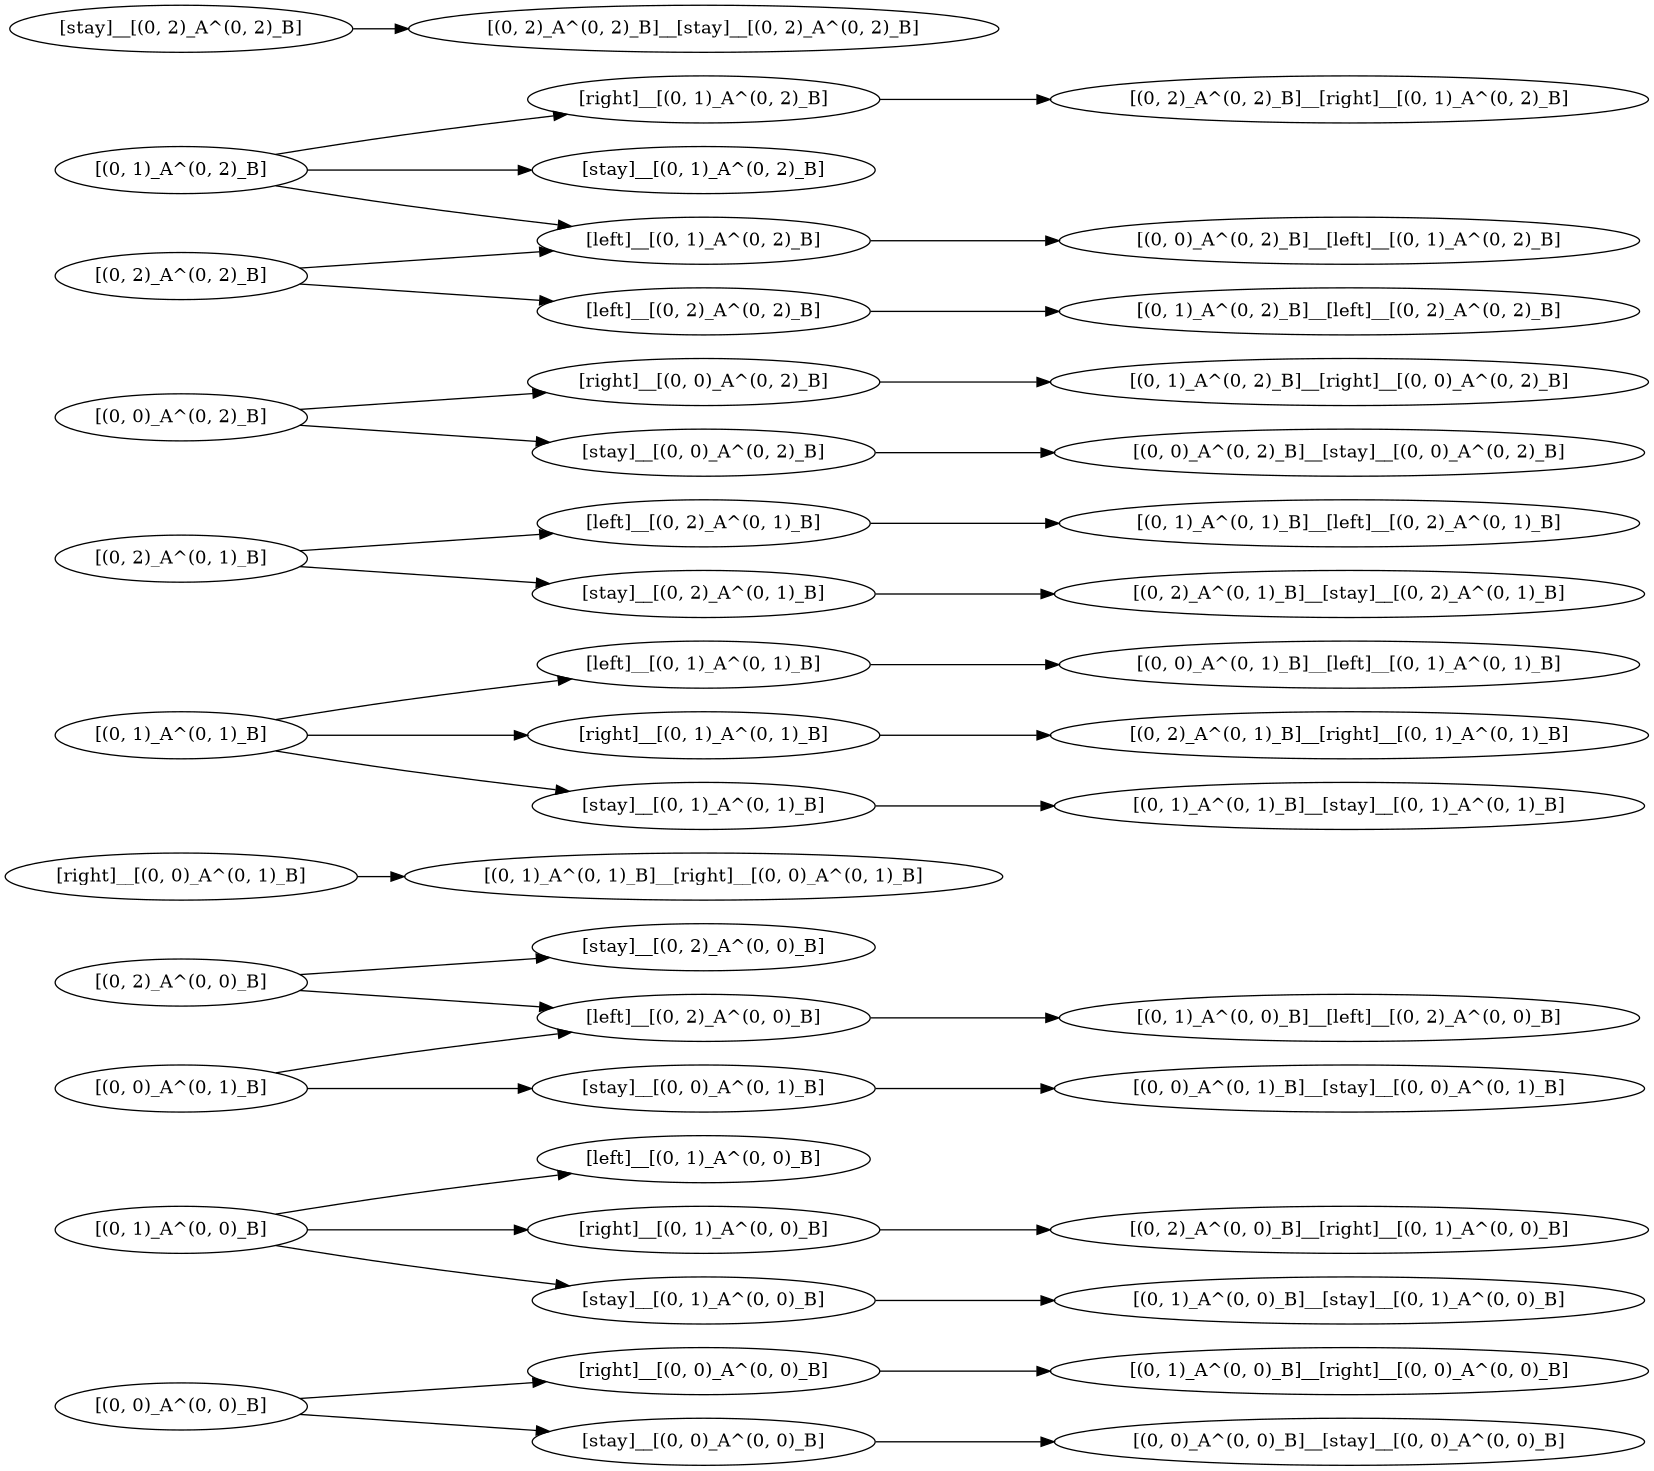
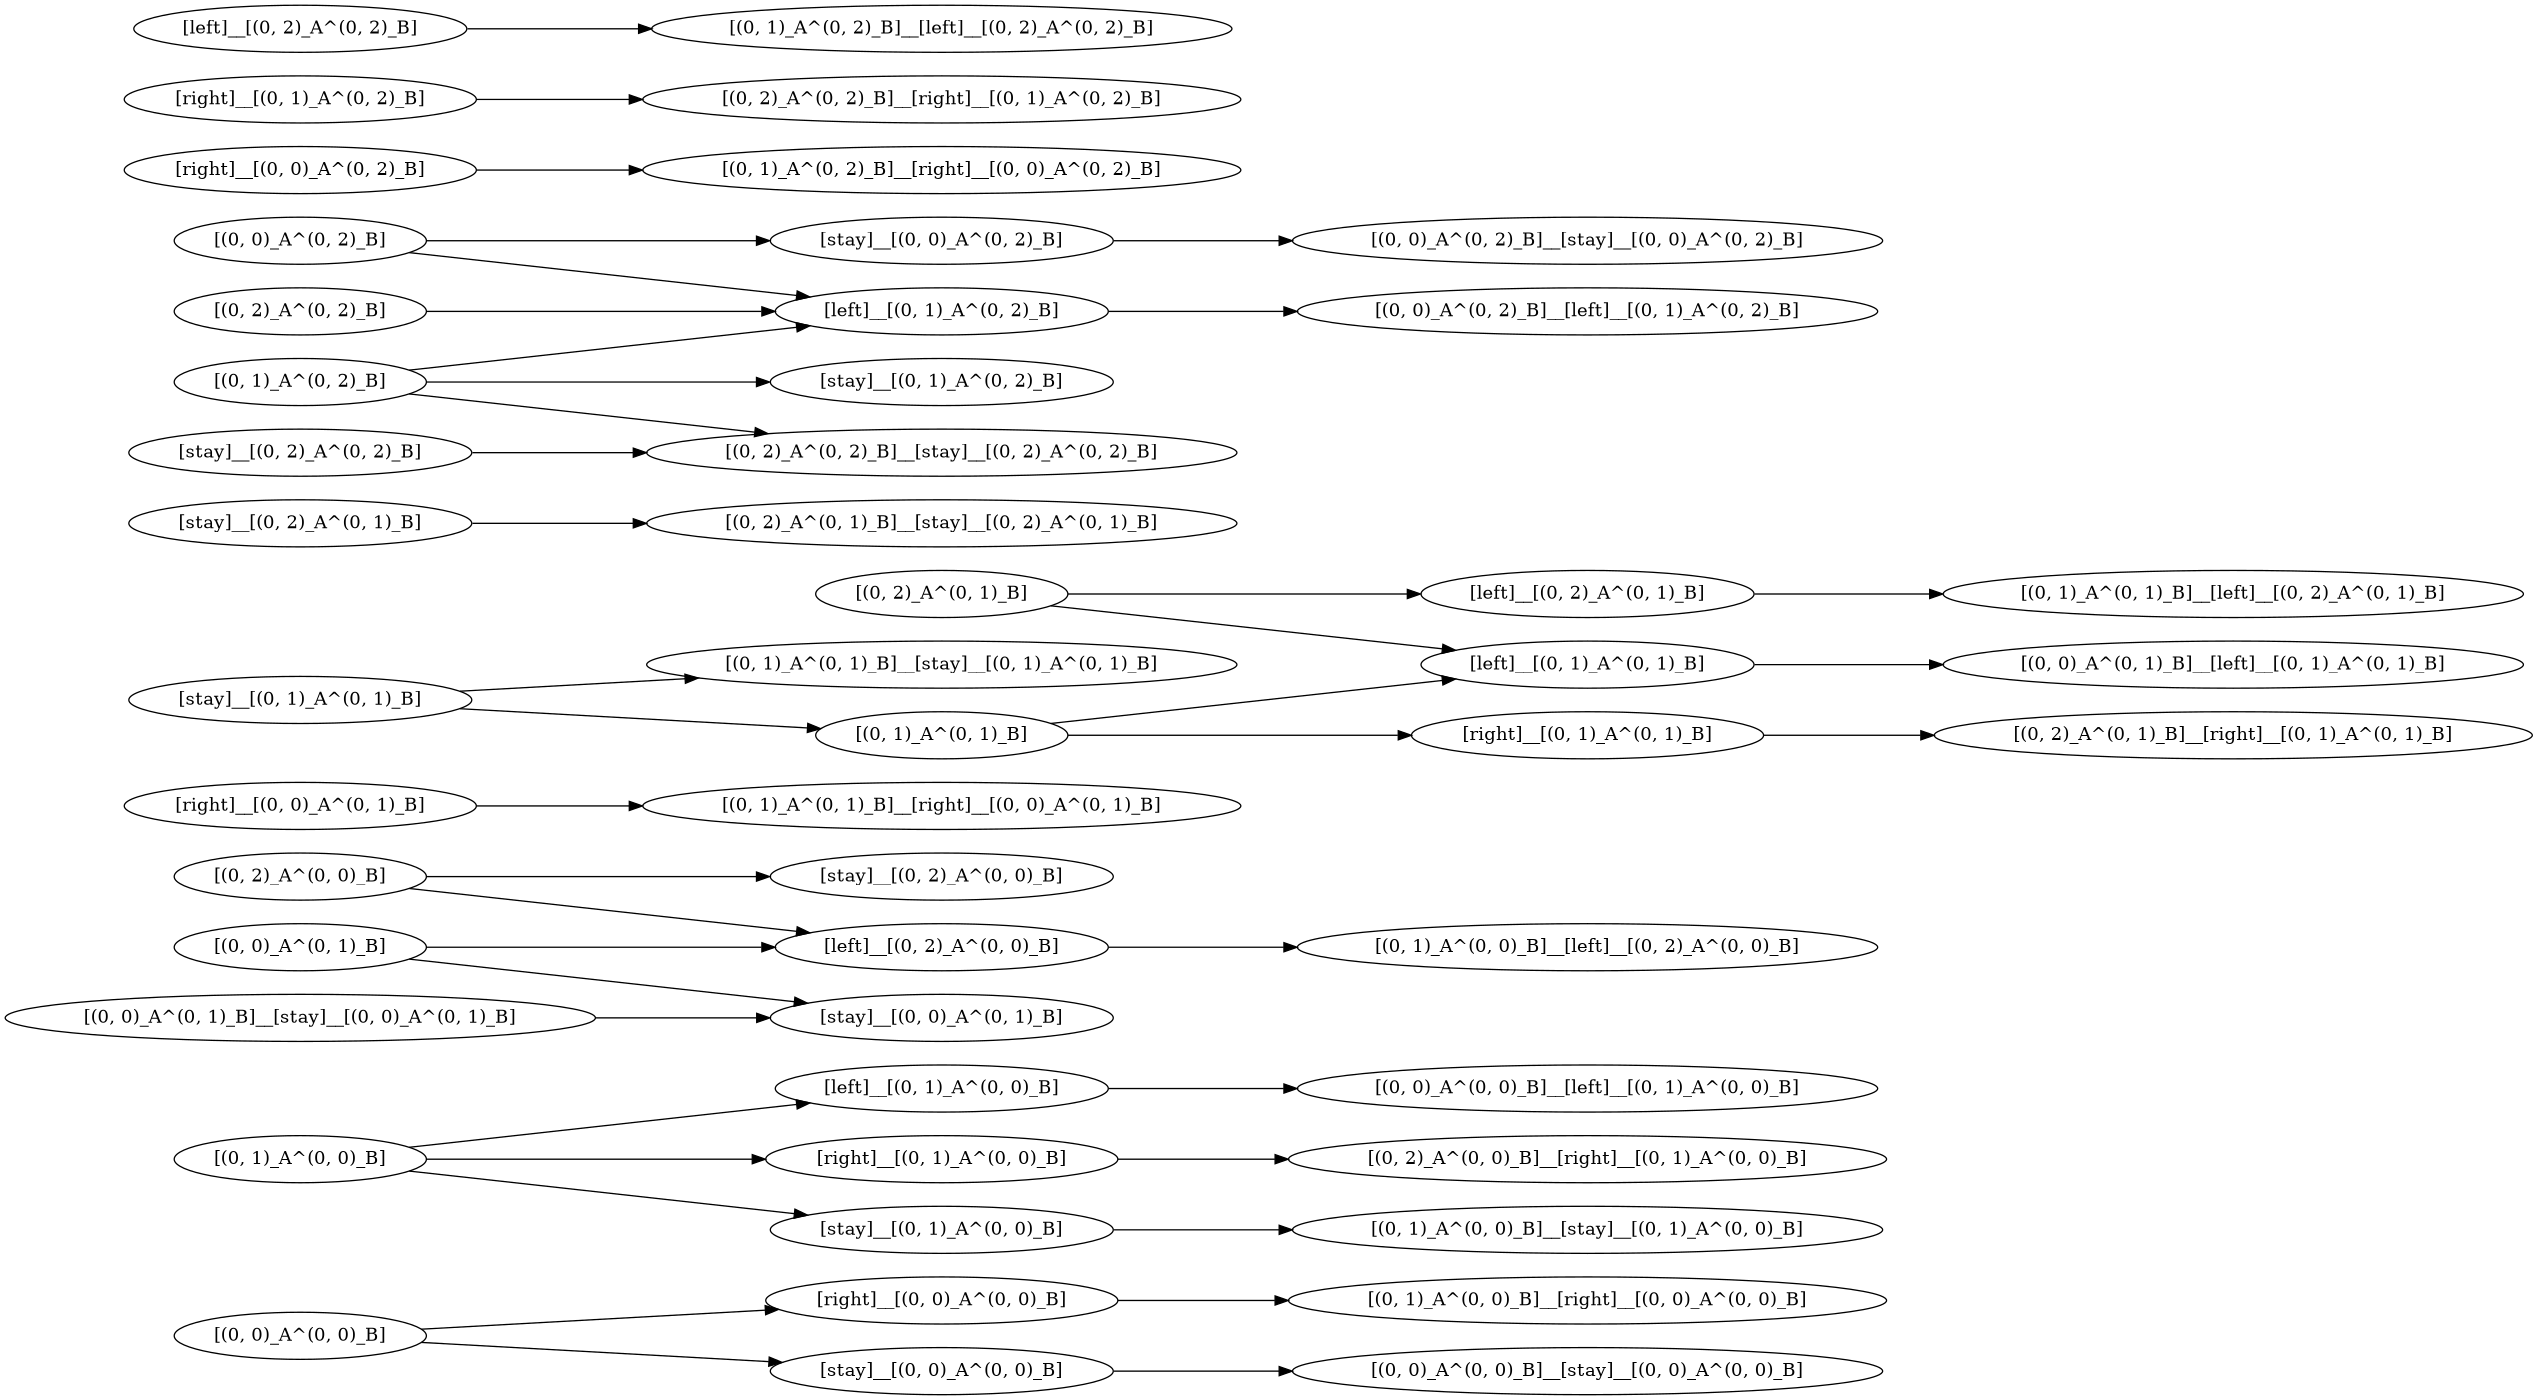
  strict digraph {
    rankdir=LR
    "[(0, 0)_A^(0, 0)_B]"
    "[right]__[(0, 0)_A^(0, 0)_B]"
    "[stay]__[(0, 0)_A^(0, 0)_B]"
    "[(0, 1)_A^(0, 0)_B]__[right]__[(0, 0)_A^(0, 0)_B]"
    "[(0, 0)_A^(0, 0)_B]__[stay]__[(0, 0)_A^(0, 0)_B]"
    "[(0, 1)_A^(0, 0)_B]"
    "[left]__[(0, 1)_A^(0, 0)_B]"
    "[right]__[(0, 1)_A^(0, 0)_B]"
    "[stay]__[(0, 1)_A^(0, 0)_B]"
+   "[(0, 0)_A^(0, 0)_B]__[left]__[(0, 1)_A^(0, 0)_B]"
    "[(0, 2)_A^(0, 0)_B]__[right]__[(0, 1)_A^(0, 0)_B]"
    "[(0, 1)_A^(0, 0)_B]__[stay]__[(0, 1)_A^(0, 0)_B]"
    "[(0, 2)_A^(0, 0)_B]"
    "[left]__[(0, 2)_A^(0, 0)_B]"
    "[stay]__[(0, 2)_A^(0, 0)_B]"
    "[(0, 1)_A^(0, 0)_B]__[left]__[(0, 2)_A^(0, 0)_B]"
    "[(0, 0)_A^(0, 1)_B]"
    "[stay]__[(0, 0)_A^(0, 1)_B]"
    "[right]__[(0, 0)_A^(0, 1)_B]"
    "[(0, 1)_A^(0, 1)_B]__[right]__[(0, 0)_A^(0, 1)_B]"
    "[(0, 0)_A^(0, 1)_B]__[stay]__[(0, 0)_A^(0, 1)_B]"
    "[(0, 1)_A^(0, 1)_B]"
    "[left]__[(0, 1)_A^(0, 1)_B]"
    "[right]__[(0, 1)_A^(0, 1)_B]"
    "[stay]__[(0, 1)_A^(0, 1)_B]"
    "[(0, 0)_A^(0, 1)_B]__[left]__[(0, 1)_A^(0, 1)_B]"
    "[(0, 2)_A^(0, 1)_B]__[right]__[(0, 1)_A^(0, 1)_B]"
    "[(0, 1)_A^(0, 1)_B]__[stay]__[(0, 1)_A^(0, 1)_B]"
    "[(0, 2)_A^(0, 1)_B]"
    "[left]__[(0, 2)_A^(0, 1)_B]"
    "[stay]__[(0, 2)_A^(0, 1)_B]"
    "[(0, 1)_A^(0, 1)_B]__[left]__[(0, 2)_A^(0, 1)_B]"
    "[(0, 2)_A^(0, 1)_B]__[stay]__[(0, 2)_A^(0, 1)_B]"
    "[(0, 0)_A^(0, 2)_B]"
    "[right]__[(0, 0)_A^(0, 2)_B]"
    "[stay]__[(0, 0)_A^(0, 2)_B]"
    "[(0, 1)_A^(0, 2)_B]__[right]__[(0, 0)_A^(0, 2)_B]"
    "[(0, 0)_A^(0, 2)_B]__[stay]__[(0, 0)_A^(0, 2)_B]"
    "[(0, 1)_A^(0, 2)_B]"
    "[left]__[(0, 1)_A^(0, 2)_B]"
    "[right]__[(0, 1)_A^(0, 2)_B]"
    "[stay]__[(0, 1)_A^(0, 2)_B]"
    "[(0, 0)_A^(0, 2)_B]__[left]__[(0, 1)_A^(0, 2)_B]"
    "[(0, 2)_A^(0, 2)_B]__[right]__[(0, 1)_A^(0, 2)_B]"
    "[(0, 2)_A^(0, 2)_B]"
    "[left]__[(0, 2)_A^(0, 2)_B]"
    "[(0, 1)_A^(0, 2)_B]__[left]__[(0, 2)_A^(0, 2)_B]"
    "[stay]__[(0, 2)_A^(0, 2)_B]"
    "[(0, 2)_A^(0, 2)_B]__[stay]__[(0, 2)_A^(0, 2)_B]"
    "[(0, 0)_A^(0, 0)_B]" -> "[right]__[(0, 0)_A^(0, 0)_B]"
    "[(0, 0)_A^(0, 0)_B]" -> "[stay]__[(0, 0)_A^(0, 0)_B]"
    "[right]__[(0, 0)_A^(0, 0)_B]" -> "[(0, 1)_A^(0, 0)_B]__[right]__[(0, 0)_A^(0, 0)_B]" [weight=1.0]
    "[stay]__[(0, 0)_A^(0, 0)_B]" -> "[(0, 0)_A^(0, 0)_B]__[stay]__[(0, 0)_A^(0, 0)_B]" [weight=1.0]
    "[(0, 1)_A^(0, 0)_B]" -> "[left]__[(0, 1)_A^(0, 0)_B]"
    "[(0, 1)_A^(0, 0)_B]" -> "[right]__[(0, 1)_A^(0, 0)_B]"
    "[(0, 1)_A^(0, 0)_B]" -> "[stay]__[(0, 1)_A^(0, 0)_B]"
+   "[left]__[(0, 1)_A^(0, 0)_B]" -> "[(0, 0)_A^(0, 0)_B]__[left]__[(0, 1)_A^(0, 0)_B]" [weight=1.0]
    "[right]__[(0, 1)_A^(0, 0)_B]" -> "[(0, 2)_A^(0, 0)_B]__[right]__[(0, 1)_A^(0, 0)_B]" [weight=1.0]
    "[stay]__[(0, 1)_A^(0, 0)_B]" -> "[(0, 1)_A^(0, 0)_B]__[stay]__[(0, 1)_A^(0, 0)_B]" [weight=1.0]
    "[(0, 2)_A^(0, 0)_B]" -> "[left]__[(0, 2)_A^(0, 0)_B]"
    "[(0, 2)_A^(0, 0)_B]" -> "[stay]__[(0, 2)_A^(0, 0)_B]"
    "[left]__[(0, 2)_A^(0, 0)_B]" -> "[(0, 1)_A^(0, 0)_B]__[left]__[(0, 2)_A^(0, 0)_B]" [weight=1.0]
    "[(0, 0)_A^(0, 1)_B]" -> "[left]__[(0, 2)_A^(0, 0)_B]"
    "[(0, 0)_A^(0, 1)_B]" -> "[stay]__[(0, 0)_A^(0, 1)_B]"
-   "[stay]__[(0, 0)_A^(0, 1)_B]" -> "[(0, 0)_A^(0, 1)_B]__[stay]__[(0, 0)_A^(0, 1)_B]" [weight=1.0]
+   "[(0, 0)_A^(0, 1)_B]__[stay]__[(0, 0)_A^(0, 1)_B]" -> "[stay]__[(0, 0)_A^(0, 1)_B]" [weight=1.0]
    "[right]__[(0, 0)_A^(0, 1)_B]" -> "[(0, 1)_A^(0, 1)_B]__[right]__[(0, 0)_A^(0, 1)_B]" [weight=1.0]
    "[(0, 1)_A^(0, 1)_B]" -> "[left]__[(0, 1)_A^(0, 1)_B]"
    "[(0, 1)_A^(0, 1)_B]" -> "[right]__[(0, 1)_A^(0, 1)_B]"
-   "[(0, 1)_A^(0, 1)_B]" -> "[stay]__[(0, 1)_A^(0, 1)_B]"
+   "[stay]__[(0, 1)_A^(0, 1)_B]" -> "[(0, 1)_A^(0, 1)_B]"
    "[left]__[(0, 1)_A^(0, 1)_B]" -> "[(0, 0)_A^(0, 1)_B]__[left]__[(0, 1)_A^(0, 1)_B]" [weight=1.0]
    "[right]__[(0, 1)_A^(0, 1)_B]" -> "[(0, 2)_A^(0, 1)_B]__[right]__[(0, 1)_A^(0, 1)_B]" [weight=1.0]
    "[stay]__[(0, 1)_A^(0, 1)_B]" -> "[(0, 1)_A^(0, 1)_B]__[stay]__[(0, 1)_A^(0, 1)_B]" [weight=1.0]
    "[(0, 2)_A^(0, 1)_B]" -> "[left]__[(0, 2)_A^(0, 1)_B]"
-   "[(0, 2)_A^(0, 1)_B]" -> "[stay]__[(0, 2)_A^(0, 1)_B]"
+   "[(0, 2)_A^(0, 1)_B]" -> "[left]__[(0, 1)_A^(0, 1)_B]"
    "[left]__[(0, 2)_A^(0, 1)_B]" -> "[(0, 1)_A^(0, 1)_B]__[left]__[(0, 2)_A^(0, 1)_B]" [weight=1.0]
    "[stay]__[(0, 2)_A^(0, 1)_B]" -> "[(0, 2)_A^(0, 1)_B]__[stay]__[(0, 2)_A^(0, 1)_B]" [weight=1.0]
-   "[(0, 0)_A^(0, 2)_B]" -> "[right]__[(0, 0)_A^(0, 2)_B]"
+   "[(0, 0)_A^(0, 2)_B]" -> "[left]__[(0, 1)_A^(0, 2)_B]"
    "[(0, 0)_A^(0, 2)_B]" -> "[stay]__[(0, 0)_A^(0, 2)_B]"
    "[right]__[(0, 0)_A^(0, 2)_B]" -> "[(0, 1)_A^(0, 2)_B]__[right]__[(0, 0)_A^(0, 2)_B]" [weight=1.0]
    "[stay]__[(0, 0)_A^(0, 2)_B]" -> "[(0, 0)_A^(0, 2)_B]__[stay]__[(0, 0)_A^(0, 2)_B]" [weight=1.0]
    "[(0, 1)_A^(0, 2)_B]" -> "[left]__[(0, 1)_A^(0, 2)_B]"
-   "[(0, 1)_A^(0, 2)_B]" -> "[right]__[(0, 1)_A^(0, 2)_B]"
+   "[(0, 1)_A^(0, 2)_B]" -> "[(0, 2)_A^(0, 2)_B]__[stay]__[(0, 2)_A^(0, 2)_B]"
    "[(0, 1)_A^(0, 2)_B]" -> "[stay]__[(0, 1)_A^(0, 2)_B]"
    "[left]__[(0, 1)_A^(0, 2)_B]" -> "[(0, 0)_A^(0, 2)_B]__[left]__[(0, 1)_A^(0, 2)_B]" [weight=1.0]
    "[right]__[(0, 1)_A^(0, 2)_B]" -> "[(0, 2)_A^(0, 2)_B]__[right]__[(0, 1)_A^(0, 2)_B]" [weight=1.0]
    "[(0, 2)_A^(0, 2)_B]" -> "[left]__[(0, 1)_A^(0, 2)_B]"
-   "[(0, 2)_A^(0, 2)_B]" -> "[left]__[(0, 2)_A^(0, 2)_B]"
    "[left]__[(0, 2)_A^(0, 2)_B]" -> "[(0, 1)_A^(0, 2)_B]__[left]__[(0, 2)_A^(0, 2)_B]" [weight=1.0]
    "[stay]__[(0, 2)_A^(0, 2)_B]" -> "[(0, 2)_A^(0, 2)_B]__[stay]__[(0, 2)_A^(0, 2)_B]" [weight=1.0]
  }
